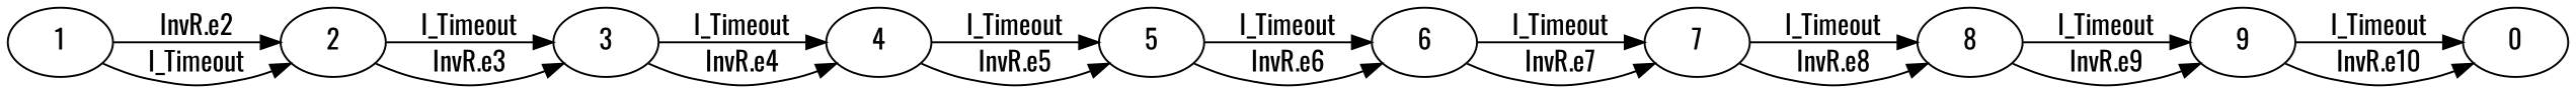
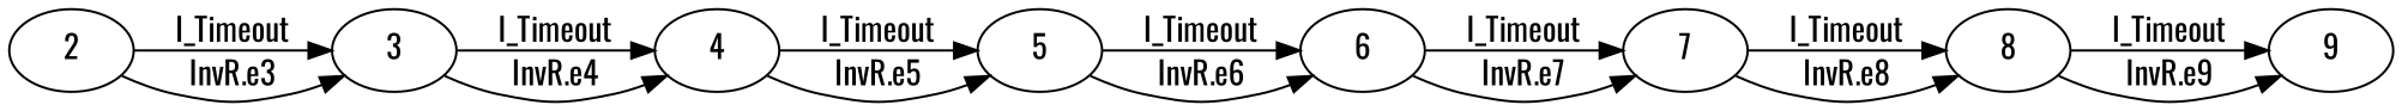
  digraph {
    fontname=Oswald
    rankdir=LR
    node [fontname=Oswald]
    edge [fontname=Oswald]
-   1
    2
    3
    4
    5
    6
    7
    8
    9
-   0
-   1 -> 2 [label="InvR.e2"]
-   1 -> 2 [label=I_Timeout]
    2 -> 3 [label=I_Timeout]
    2 -> 3 [label="InvR.e3"]
    3 -> 4 [label=I_Timeout]
    3 -> 4 [label="InvR.e4"]
    4 -> 5 [label=I_Timeout]
    4 -> 5 [label="InvR.e5"]
    5 -> 6 [label=I_Timeout]
    5 -> 6 [label="InvR.e6"]
    6 -> 7 [label=I_Timeout]
    6 -> 7 [label="InvR.e7"]
    7 -> 8 [label=I_Timeout]
    7 -> 8 [label="InvR.e8"]
    8 -> 9 [label=I_Timeout]
    8 -> 9 [label="InvR.e9"]
-   9 -> 0 [label=I_Timeout]
-   9 -> 0 [label="InvR.e10"]
  }
